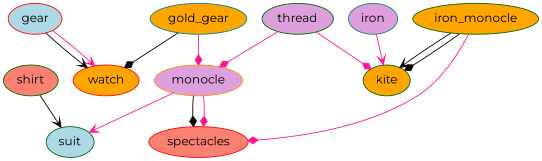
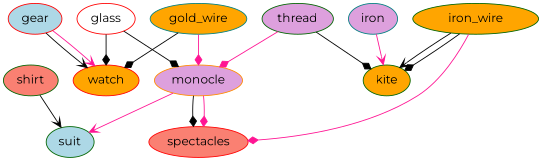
  digraph {
    fontname=Montserrat
    node [color=darkgreen fillcolor=orange fontname=Montserrat style=filled]
    edge [arrowhead=diamond color=black fontname=Montserrat]
+   glass [color=red fillcolor=white]
    monocle [color=darkorange fillcolor=plum]
    watch [color=red]
    suit [fillcolor=lightblue]
    spectacles [color=red fillcolor=salmon]
-   gold_wire [color=teal label=gold_gear]
+   gold_wire [color=teal]
    thread [fillcolor=plum]
    kite
    gear [color=red fillcolor=lightblue]
    shirt [fillcolor=salmon]
-   iron_wire [label=iron_monocle]
+   iron_wire
    n12 [color=teal fillcolor=plum label=iron]
+   glass -> monocle
+   glass -> watch
    monocle -> suit [arrowhead=vee color=deeppink]
    monocle -> spectacles
    monocle -> spectacles [color=deeppink]
    gold_wire -> monocle [color=deeppink]
    gold_wire -> watch
    thread -> monocle [color=deeppink]
-   thread -> kite [color=deeppink]
+   thread -> kite
    gear -> watch [arrowhead=vee]
    gear -> watch [arrowhead=vee color=deeppink]
    shirt -> suit [arrowhead=vee]
    iron_wire -> spectacles [color=deeppink]
    iron_wire -> kite [arrowhead=vee]
    iron_wire -> kite
    n12 -> kite [arrowhead=vee color=deeppink]
  }
